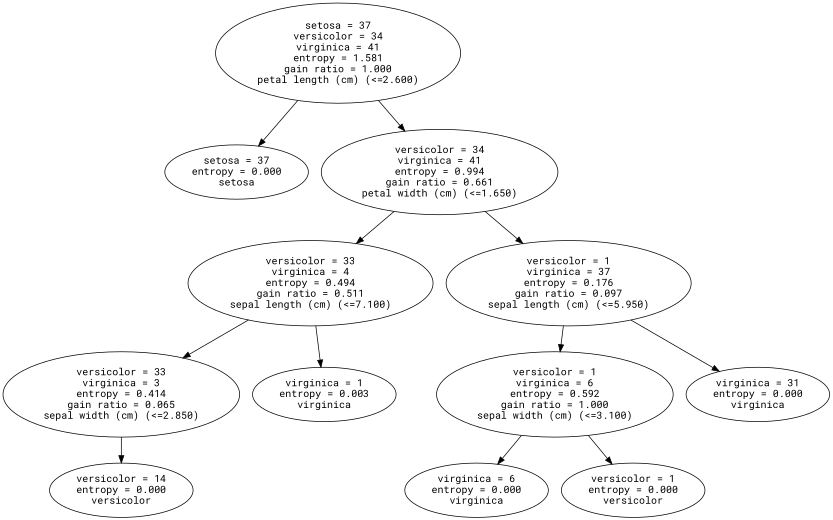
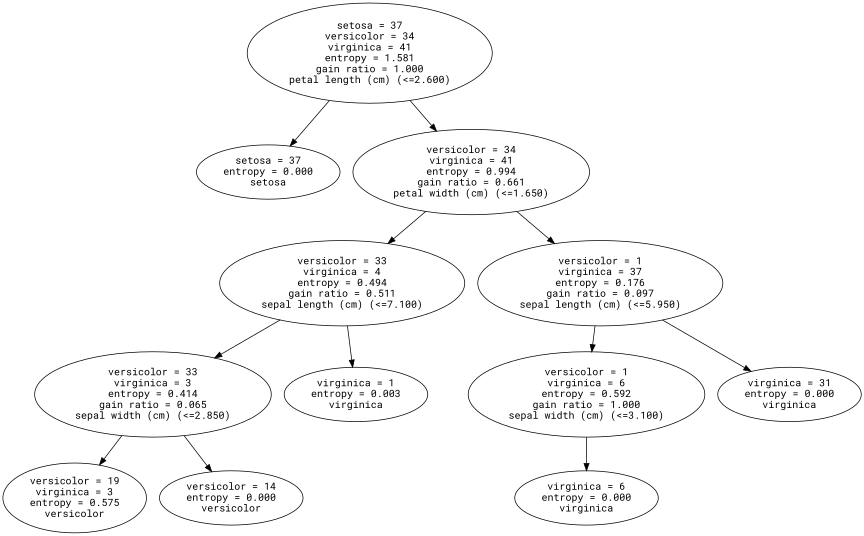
  digraph {
    fontname="Roboto Mono"
    node [fontname="Roboto Mono"]
    edge [fontname="Roboto Mono"]
    n1 [label="setosa = 37\nversicolor = 34\nvirginica = 41\nentropy = 1.581\ngain ratio = 1.000\npetal length (cm) (<=2.600)\n"]
    n2 [label="setosa = 37\nentropy = 0.000\nsetosa\n"]
    n3 [label="versicolor = 34\nvirginica = 41\nentropy = 0.994\ngain ratio = 0.661\npetal width (cm) (<=1.650)\n"]
    n4 [label="versicolor = 33\nvirginica = 4\nentropy = 0.494\ngain ratio = 0.511\nsepal length (cm) (<=7.100)\n"]
    n5 [label="versicolor = 1\nvirginica = 37\nentropy = 0.176\ngain ratio = 0.097\nsepal length (cm) (<=5.950)\n"]
    n6 [label="versicolor = 33\nvirginica = 3\nentropy = 0.414\ngain ratio = 0.065\nsepal width (cm) (<=2.850)\n"]
    n7 [label="virginica = 1\nentropy = 0.003\nvirginica\n"]
    n8 [label="versicolor = 1\nvirginica = 6\nentropy = 0.592\ngain ratio = 1.000\nsepal width (cm) (<=3.100)\n"]
    n9 [label="virginica = 31\nentropy = 0.000\nvirginica\n"]
+   n10 [label="versicolor = 19\nvirginica = 3\nentropy = 0.575\nversicolor\n"]
    n11 [label="versicolor = 14\nentropy = 0.000\nversicolor\n"]
    n12 [label="virginica = 6\nentropy = 0.000\nvirginica\n"]
-   n13 [label="versicolor = 1\nentropy = 0.000\nversicolor\n"]
    n1 -> n2
    n1 -> n3
    n3 -> n4
    n3 -> n5
    n4 -> n6
    n4 -> n7
    n5 -> n8
    n5 -> n9
+   n6 -> n10
    n6 -> n11
    n8 -> n12
-   n8 -> n13
  }
